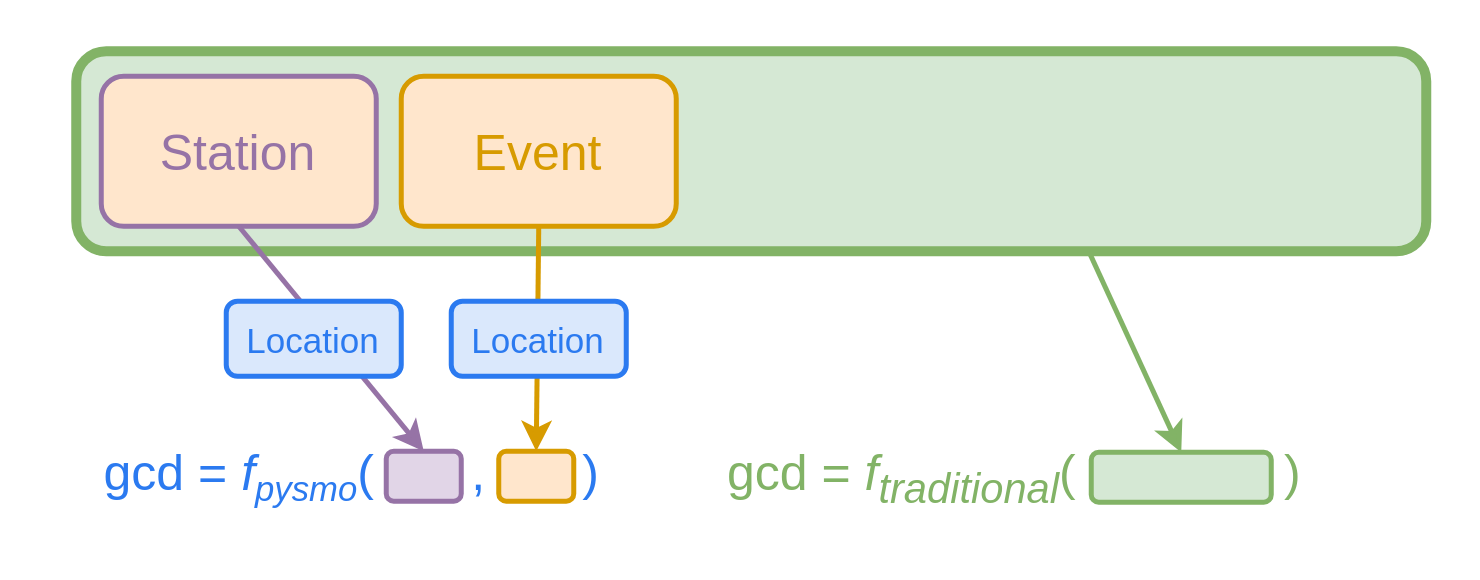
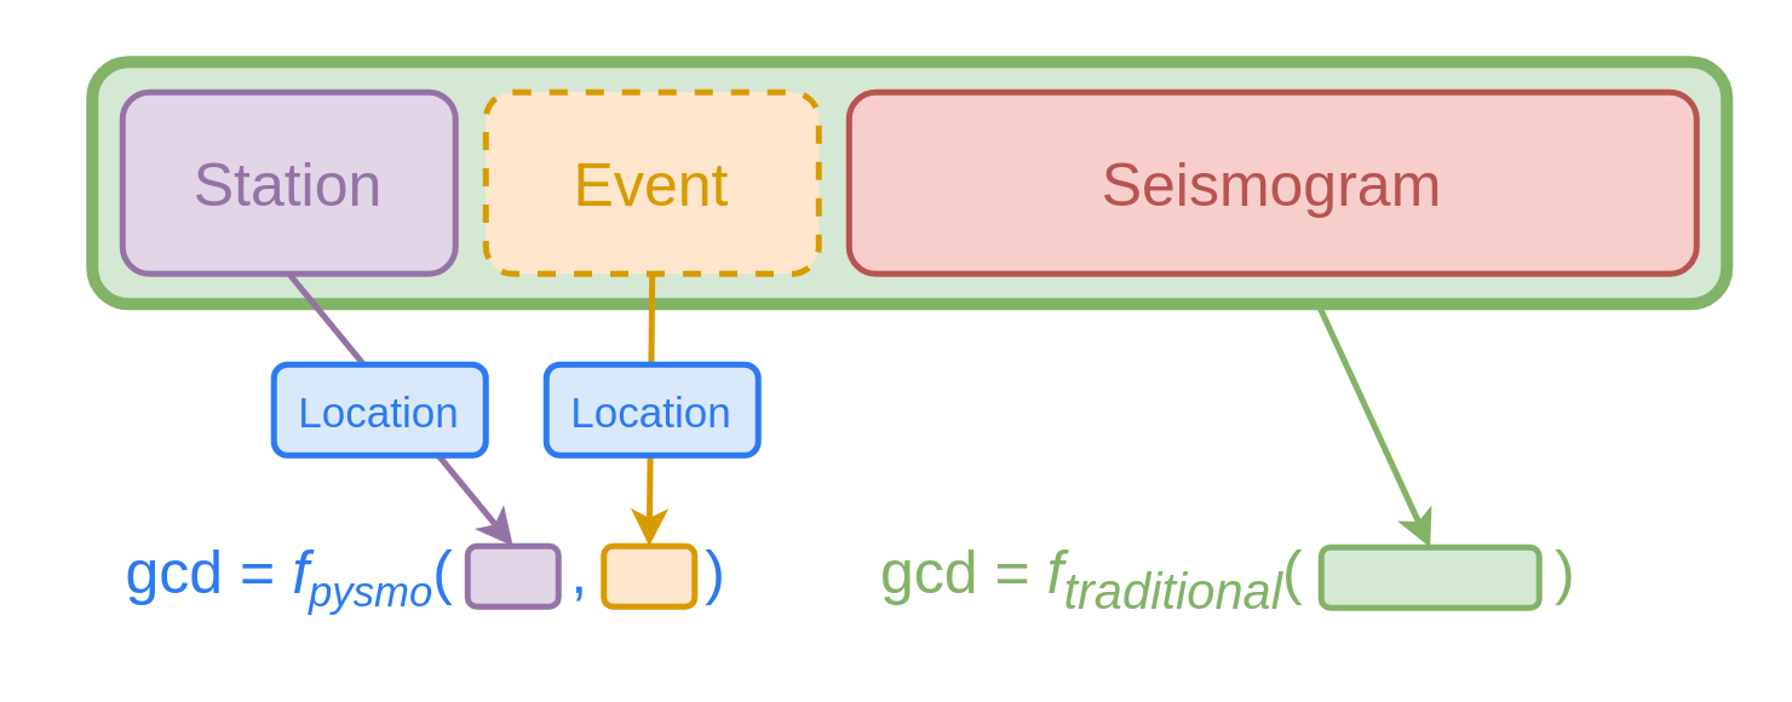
  <mxCell id="0" />
  <mxCell id="1" parent="0" />
  <mxCell id="2" value="" style="group;verticalAlign=middle;" parent="1" vertex="1" connectable="0"><mxGeometry x="260" y="170" width="290" height="40" as="geometry" /></mxCell>
  <mxCell id="3" value="&lt;span style=&quot;font-weight: 400; font-size: 20px;&quot;&gt;&lt;font color=&quot;#82b366&quot; style=&quot;font-size: 20px;&quot;&gt;gcd = &lt;i style=&quot;&quot;&gt;f&lt;sub&gt;traditional&lt;/sub&gt;&lt;/i&gt;(&amp;nbsp; &amp;nbsp; &amp;nbsp; &amp;nbsp; &amp;nbsp; &amp;nbsp; &amp;nbsp; &amp;nbsp;)&lt;/font&gt;&lt;/span&gt;" style="text;strokeColor=none;fillColor=none;html=1;fontSize=20;fontStyle=1;verticalAlign=top;align=center;rounded=1;shadow=0;glass=0;sketch=0;fontColor=#000000;labelPosition=center;verticalLabelPosition=middle;" parent="2" vertex="1"><mxGeometry width="290" height="22.857" as="geometry" /></mxCell>
  <mxCell id="4" value="" style="rounded=1;whiteSpace=wrap;html=1;shadow=0;glass=0;sketch=0;fontSize=20;strokeWidth=2;fillColor=#d5e8d4;strokeColor=#82b366;" parent="2" vertex="1"><mxGeometry x="176" y="10.42" width="72" height="20" as="geometry" /></mxCell>
  <mxCell id="5" value="" style="group;fontColor=#2B7AF0;" parent="1" vertex="1" connectable="0"><mxGeometry x="30" y="170" width="240" height="40" as="geometry" /></mxCell>
  <mxCell id="6" value="&lt;span style=&quot;font-weight: 400;&quot;&gt;&lt;font color=&quot;#2b7af0&quot; style=&quot;&quot;&gt;gcd = &lt;i style=&quot;&quot;&gt;f&lt;span style=&quot;font-size: 16.667px;&quot;&gt;&lt;sub&gt;pysmo&lt;/sub&gt;&lt;/span&gt;&lt;/i&gt;(&amp;nbsp; &amp;nbsp; &amp;nbsp; &amp;nbsp;,&amp;nbsp; &amp;nbsp; &amp;nbsp; &amp;nbsp;)&lt;/font&gt;&lt;/span&gt;" style="text;strokeColor=none;fillColor=none;html=1;fontSize=20;fontStyle=1;verticalAlign=middle;align=center;rounded=1;shadow=0;glass=0;sketch=0;fontColor=#000000;" parent="5" vertex="1"><mxGeometry x="-10" width="240" height="40" as="geometry" /></mxCell>
  <mxCell id="7" value="" style="rounded=1;whiteSpace=wrap;html=1;shadow=0;glass=0;sketch=0;fontSize=20;strokeWidth=2;fillColor=#e1d5e7;strokeColor=#9673a6;" parent="5" vertex="1"><mxGeometry x="124" y="10" width="30" height="20" as="geometry" /></mxCell>
  <mxCell id="8" value="" style="rounded=1;whiteSpace=wrap;html=1;shadow=0;glass=0;sketch=0;fontSize=20;strokeWidth=2;fillColor=#ffe6cc;strokeColor=#d79b00;" parent="5" vertex="1"><mxGeometry x="169" y="10" width="30" height="20" as="geometry" /></mxCell>
  <mxCell id="9" value="" style="endArrow=classic;html=1;rounded=0;entryX=0.5;entryY=0;entryDx=0;entryDy=0;exitX=0.75;exitY=1;exitDx=0;exitDy=0;fillColor=#d5e8d4;strokeColor=#82b366;strokeWidth=2;" parent="1" source="10" target="4" edge="1"><mxGeometry width="50" height="50" relative="1" as="geometry"><mxPoint x="290" y="290" as="sourcePoint" /><mxPoint x="340" y="240" as="targetPoint" /></mxGeometry></mxCell>
  <mxCell id="10" value="" style="rounded=1;whiteSpace=wrap;html=1;shadow=0;glass=0;sketch=0;fontSize=20;strokeWidth=4;fillColor=#d5e8d4;strokeColor=#82b366;container=0;" parent="1" vertex="1"><mxGeometry x="30" y="20" width="540" height="80" as="geometry" /></mxCell>
- <mxCell id="11" value="&lt;font color=&quot;#d79b00&quot;&gt;Event&lt;/font&gt;" style="rounded=1;whiteSpace=wrap;html=1;fillColor=#ffe6cc;strokeColor=#d79b00;fontSize=20;sketch=0;strokeWidth=2;container=0;" parent="1" vertex="1"><mxGeometry x="160" y="30" width="110" height="60" as="geometry" /></mxCell>
- <mxCell id="13" value="&lt;font color=&quot;#9673a6&quot;&gt;Station&lt;/font&gt;" style="rounded=1;whiteSpace=wrap;html=1;fillColor=#ffe6cc;strokeColor=#9673a6;fontSize=20;sketch=0;strokeWidth=2;container=0;" parent="1" vertex="1"><mxGeometry x="40" y="30" width="110" height="60" as="geometry" /></mxCell>
+ <mxCell id="11" value="&lt;font color=&quot;#d79b00&quot;&gt;Event&lt;/font&gt;" style="rounded=1;whiteSpace=wrap;html=1;fillColor=#ffe6cc;strokeColor=#d79b00;fontSize=20;sketch=0;strokeWidth=2;container=0;dashed=1;" parent="1" vertex="1"><mxGeometry x="160" y="30" width="110" height="60" as="geometry" /></mxCell>
+ <mxCell id="12" value="&lt;font color=&quot;#b85450&quot;&gt;Seismogram&lt;/font&gt;" style="rounded=1;whiteSpace=wrap;html=1;fillColor=#f8cecc;strokeColor=#b85450;fontSize=20;sketch=0;glass=0;strokeWidth=2;container=0;" parent="1" vertex="1"><mxGeometry x="280" y="30" width="280" height="60" as="geometry" /></mxCell>
+ <mxCell id="13" value="&lt;font color=&quot;#9673a6&quot;&gt;Station&lt;/font&gt;" style="rounded=1;whiteSpace=wrap;html=1;fillColor=#e1d5e7;strokeColor=#9673a6;fontSize=20;sketch=0;strokeWidth=2;container=0;" parent="1" vertex="1"><mxGeometry x="40" y="30" width="110" height="60" as="geometry" /></mxCell>
  <mxCell id="14" value="" style="endArrow=classic;html=1;rounded=0;exitX=0.5;exitY=1;exitDx=0;exitDy=0;entryX=0.5;entryY=0;entryDx=0;entryDy=0;strokeColor=#d79b00;strokeWidth=2;fillColor=#ffe6cc;" parent="1" source="11" target="8" edge="1"><mxGeometry width="50" height="50" relative="1" as="geometry"><mxPoint x="290" y="290" as="sourcePoint" /><mxPoint x="340" y="240" as="targetPoint" /></mxGeometry></mxCell>
  <mxCell id="15" value="" style="endArrow=classic;html=1;rounded=0;exitX=0.5;exitY=1;exitDx=0;exitDy=0;entryX=0.5;entryY=0;entryDx=0;entryDy=0;strokeWidth=2;strokeColor=#9673a6;fillColor=#e1d5e7;" parent="1" source="13" target="7" edge="1"><mxGeometry width="50" height="50" relative="1" as="geometry"><mxPoint x="290" y="290" as="sourcePoint" /><mxPoint x="340" y="240" as="targetPoint" /></mxGeometry></mxCell>
  <mxCell id="16" value="&lt;font style=&quot;font-size: 14px;&quot; color=&quot;#2b7af0&quot;&gt;Location&lt;/font&gt;" style="rounded=1;whiteSpace=wrap;html=1;fillColor=#dae8fc;strokeColor=#2B7AF0;fontSize=19;sketch=0;strokeWidth=2;container=0;verticalAlign=middle;align=center;" parent="1" vertex="1"><mxGeometry x="90" y="120" width="70" height="30" as="geometry" /></mxCell>
  <mxCell id="17" value="&lt;font style=&quot;font-size: 14px;&quot; color=&quot;#2b7af0&quot;&gt;Location&lt;/font&gt;" style="rounded=1;whiteSpace=wrap;html=1;fillColor=#dae8fc;strokeColor=#2B7AF0;fontSize=19;sketch=0;strokeWidth=2;container=0;verticalAlign=middle;align=center;" parent="1" vertex="1"><mxGeometry x="180" y="120" width="70" height="30" as="geometry" /></mxCell>
